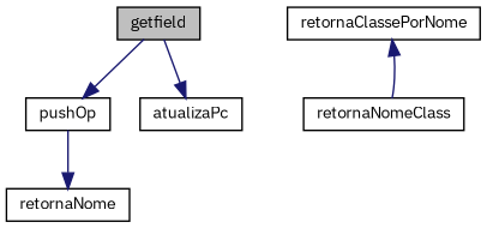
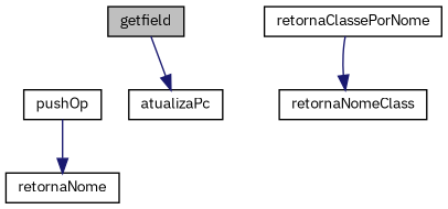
  digraph {
    fontname="IBM Plex Sans"
    rankdir=TB
    node [color=black fillcolor=white fontname="IBM Plex Sans" fontsize=10 shape=record style=filled]
    edge [color=midnightblue fontname="IBM Plex Sans" fontsize=10 labelfontname=Helvetica labelfontsize=10 style=solid]
    n1 [fillcolor=grey75 fontcolor=black height=0.2 label=getfield width=0.4]
    n2 [height=0.2 label=pushOp width=0.4]
    n3 [height=0.2 label=atualizaPc width=0.4]
    n4 [height=0.2 label=retornaNome width=0.4]
    n5 [height=0.2 label=retornaClassePorNome width=0.4]
    n6 [height=0.2 label=retornaNomeClass width=0.4]
-   n1 -> n2
    n1 -> n3
    n2 -> n4
-   n6 -> n5
+   n5 -> n6
  }
